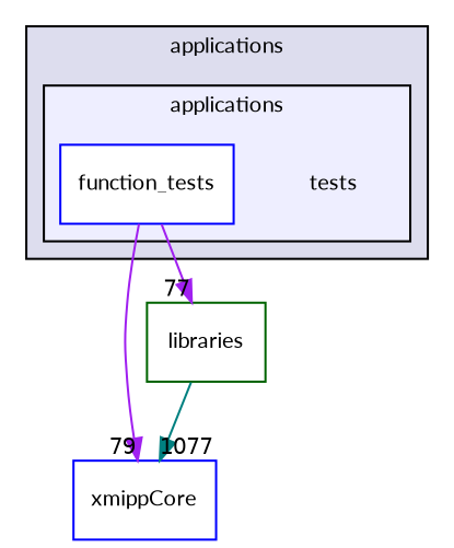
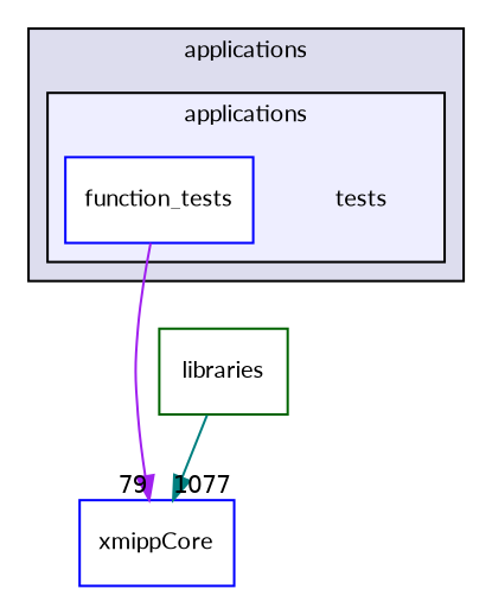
  digraph {
    compound=true
    fontname=Lato
    node [color=darkgreen fontname=Lato fontsize=10 shape=box fillcolor=white style=filled]
    edge [color=purple fontname=Lato labeldistance=1.5 labelfontname=Helvetica labelfontsize=10]
    n1 [label=tests shape=plaintext fillcolor="" style=""]
    n2 [color=blue label=function_tests]
    n3 [color=blue label=xmippCore]
    n4 [label=libraries]
    subgraph cluster_1 {
      bgcolor="#ddddee"
      fontsize=10
      label=applications
      pencolor=black
      subgraph cluster_2 {
        bgcolor="#eeeeff"
        fontsize=10
        label=applications
        pencolor=black
        n1
        n2
      }
    }
    n2 -> n3 [headlabel=79]
-   n2 -> n4 [headlabel=77]
    n4 -> n3 [color=teal headlabel=1077]
  }
